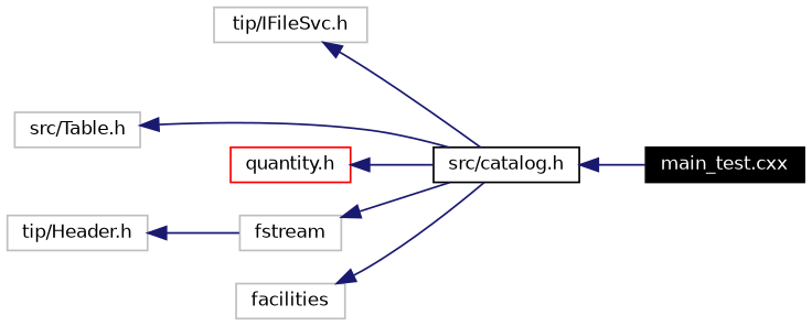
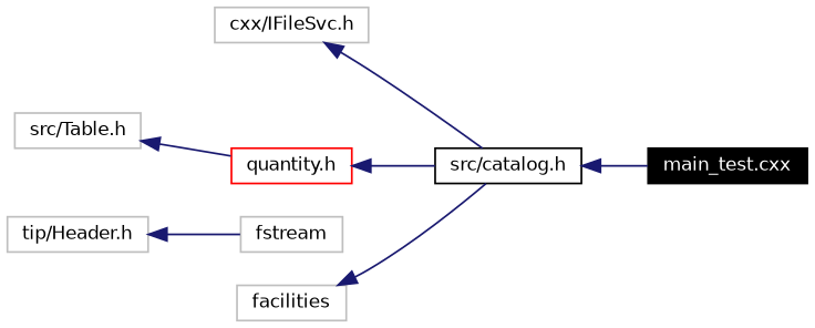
  digraph {
    rankdir=LR
    node [color=grey75 fontname=Helvetica fontsize=10 shape=box]
    edge [color=midnightblue dir=back fontname=Helvetica fontsize=10 style=solid]
    n1 [color=black fontcolor=white height=0.2 label="main_test.cxx" style=filled width=0.4]
    n2 [color=black height=0.2 label="src/catalog.h" width=0.4]
-   n3 [height=0.2 label="tip/IFileSvc.h" width=0.4]
+   n3 [height=0.2 label="cxx/IFileSvc.h" width=0.4]
    n4 [height=0.2 label="src/Table.h" width=0.4]
    n5 [height=0.2 label="tip/Header.h" width=0.4]
    n6 [height=0.2 label=fstream width=0.4]
    n7 [color=red height=0.2 label="quantity.h" width=0.4]
    n8 [height=0.2 label=facilities width=0.4]
    n2 -> n1
    n3 -> n2
-   n4 -> n2
+   n4 -> n7
    n5 -> n6
-   n6 -> n2
    n7 -> n2
    n8 -> n2
  }
